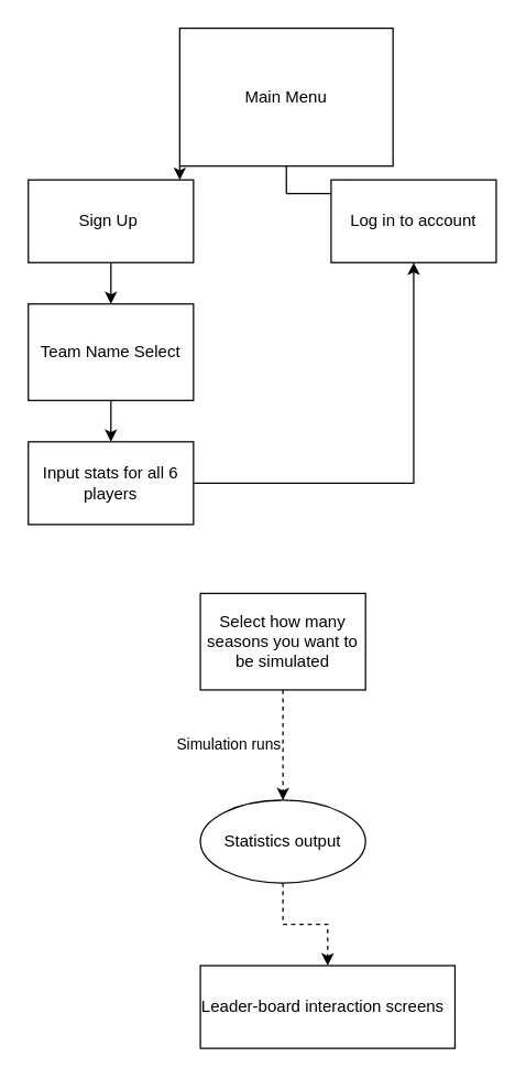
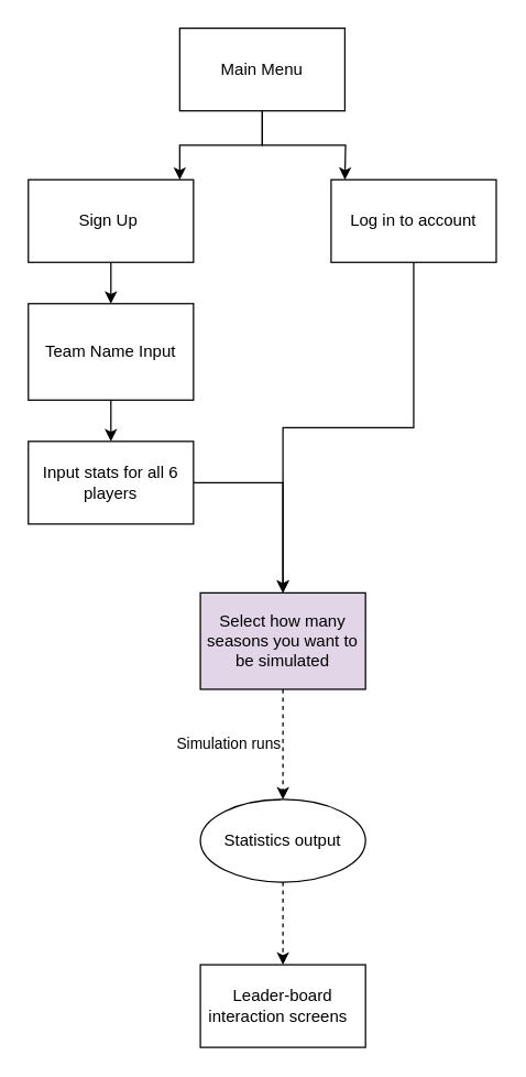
  <mxCell id="0" />
  <mxCell id="1" parent="0" />
  <mxCell id="2" style="edgeStyle=orthogonalEdgeStyle;rounded=0;orthogonalLoop=1;jettySize=auto;html=1;" parent="1" source="4" edge="1"><mxGeometry relative="1" as="geometry"><mxPoint x="130" y="130" as="targetPoint" /><Array as="points"><mxPoint x="190" y="105" /><mxPoint x="130" y="105" /></Array></mxGeometry></mxCell>
  <mxCell id="3" style="edgeStyle=orthogonalEdgeStyle;rounded=0;orthogonalLoop=1;jettySize=auto;html=1;" parent="1" source="4" edge="1"><mxGeometry relative="1" as="geometry"><mxPoint x="250" y="130" as="targetPoint" /></mxGeometry></mxCell>
- <mxCell id="4" value="Main Menu" style="rounded=0;whiteSpace=wrap;html=1;" parent="1" vertex="1"><mxGeometry x="130" y="20" width="155" height="100" as="geometry" /></mxCell>
+ <mxCell id="4" value="Main Menu" style="rounded=0;whiteSpace=wrap;html=1;" parent="1" vertex="1"><mxGeometry x="130" y="20" width="120" height="60" as="geometry" /></mxCell>
  <mxCell id="5" style="edgeStyle=orthogonalEdgeStyle;rounded=0;orthogonalLoop=1;jettySize=auto;html=1;" parent="1" source="6" edge="1"><mxGeometry relative="1" as="geometry"><mxPoint x="80" y="220" as="targetPoint" /></mxGeometry></mxCell>
  <mxCell id="6" value="Sign Up&amp;nbsp;" style="rounded=0;whiteSpace=wrap;html=1;" parent="1" vertex="1"><mxGeometry x="20" y="130" width="120" height="60" as="geometry" /></mxCell>
+ <mxCell id="7" style="edgeStyle=orthogonalEdgeStyle;rounded=0;orthogonalLoop=1;jettySize=auto;html=1;" parent="1" source="8" target="14" edge="1"><mxGeometry relative="1" as="geometry" /></mxCell>
  <mxCell id="8" value="Log in to account" style="rounded=0;whiteSpace=wrap;html=1;" parent="1" vertex="1"><mxGeometry x="240" y="130" width="120" height="60" as="geometry" /></mxCell>
  <mxCell id="9" style="edgeStyle=orthogonalEdgeStyle;rounded=0;orthogonalLoop=1;jettySize=auto;html=1;" parent="1" source="10" edge="1"><mxGeometry relative="1" as="geometry"><mxPoint x="80" y="320" as="targetPoint" /></mxGeometry></mxCell>
- <mxCell id="10" value="Team Name Select" style="rounded=0;whiteSpace=wrap;html=1;" parent="1" vertex="1"><mxGeometry x="20" y="220" width="120" height="70" as="geometry" /></mxCell>
- <mxCell id="11" style="edgeStyle=orthogonalEdgeStyle;rounded=0;orthogonalLoop=1;jettySize=auto;html=1;" parent="1" source="12" target="8" edge="1"><mxGeometry relative="1" as="geometry" /></mxCell>
+ <mxCell id="10" value="Team Name Input" style="rounded=0;whiteSpace=wrap;html=1;" parent="1" vertex="1"><mxGeometry x="20" y="220" width="120" height="70" as="geometry" /></mxCell>
+ <mxCell id="11" style="edgeStyle=orthogonalEdgeStyle;rounded=0;orthogonalLoop=1;jettySize=auto;html=1;" parent="1" source="12" target="14" edge="1"><mxGeometry relative="1" as="geometry" /></mxCell>
  <mxCell id="12" value="Input stats for all 6 players" style="rounded=0;whiteSpace=wrap;html=1;" parent="1" vertex="1"><mxGeometry x="20" y="320" width="120" height="60" as="geometry" /></mxCell>
  <mxCell id="13" value="Simulation runs" style="edgeStyle=orthogonalEdgeStyle;rounded=0;orthogonalLoop=1;jettySize=auto;html=1;entryX=0.5;entryY=0;entryDx=0;entryDy=0;align=right;dashed=1;" parent="1" source="14" target="16" edge="1"><mxGeometry relative="1" as="geometry"><Array as="points"><mxPoint x="205" y="540" /><mxPoint x="205" y="540" /></Array></mxGeometry></mxCell>
- <mxCell id="14" value="Select how many seasons you want to be simulated" style="rounded=0;whiteSpace=wrap;html=1;" parent="1" vertex="1"><mxGeometry x="145" y="430" width="120" height="70" as="geometry" /></mxCell>
+ <mxCell id="14" value="Select how many seasons you want to be simulated" style="rounded=0;whiteSpace=wrap;html=1;fillColor=#e1d5e7;" parent="1" vertex="1"><mxGeometry x="145" y="430" width="120" height="70" as="geometry" /></mxCell>
  <mxCell id="15" style="edgeStyle=orthogonalEdgeStyle;rounded=0;orthogonalLoop=1;jettySize=auto;html=1;entryX=0.5;entryY=0;entryDx=0;entryDy=0;dashed=1;" edge="1" parent="1" source="16" target="17"><mxGeometry relative="1" as="geometry" /></mxCell>
  <mxCell id="16" value="Statistics output" style="ellipse;whiteSpace=wrap;html=1;" parent="1" vertex="1"><mxGeometry x="145" y="580" width="120" height="60" as="geometry" /></mxCell>
- <mxCell id="17" value="Leader-board interaction screens&amp;nbsp;&amp;nbsp;" style="rounded=0;whiteSpace=wrap;html=1;" vertex="1" parent="1"><mxGeometry x="145" y="700" width="185" height="60" as="geometry" /></mxCell>
+ <mxCell id="17" value="Leader-board interaction screens&amp;nbsp;&amp;nbsp;" style="rounded=0;whiteSpace=wrap;html=1;" vertex="1" parent="1"><mxGeometry x="145" y="700" width="120" height="60" as="geometry" /></mxCell>
